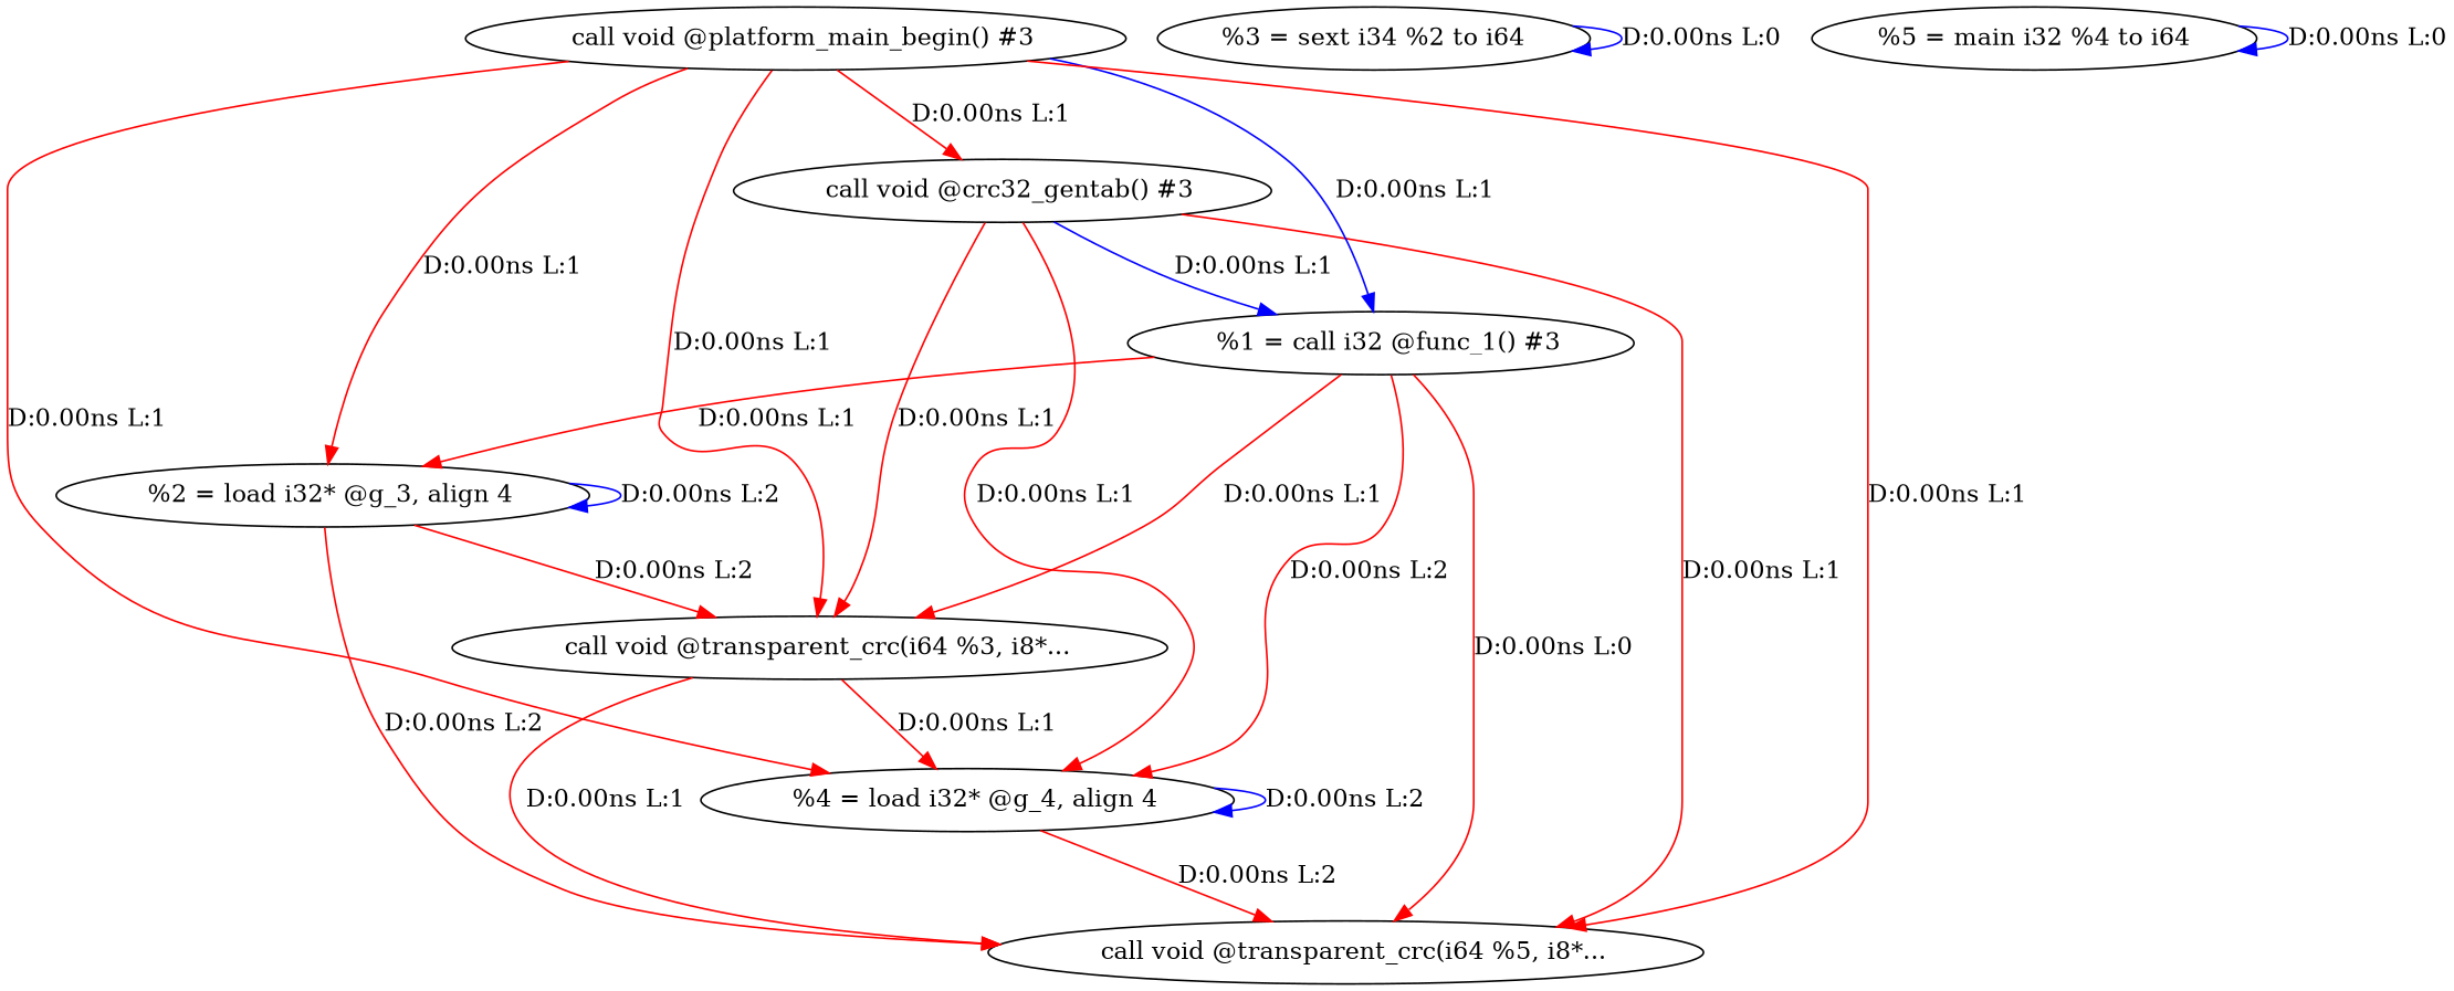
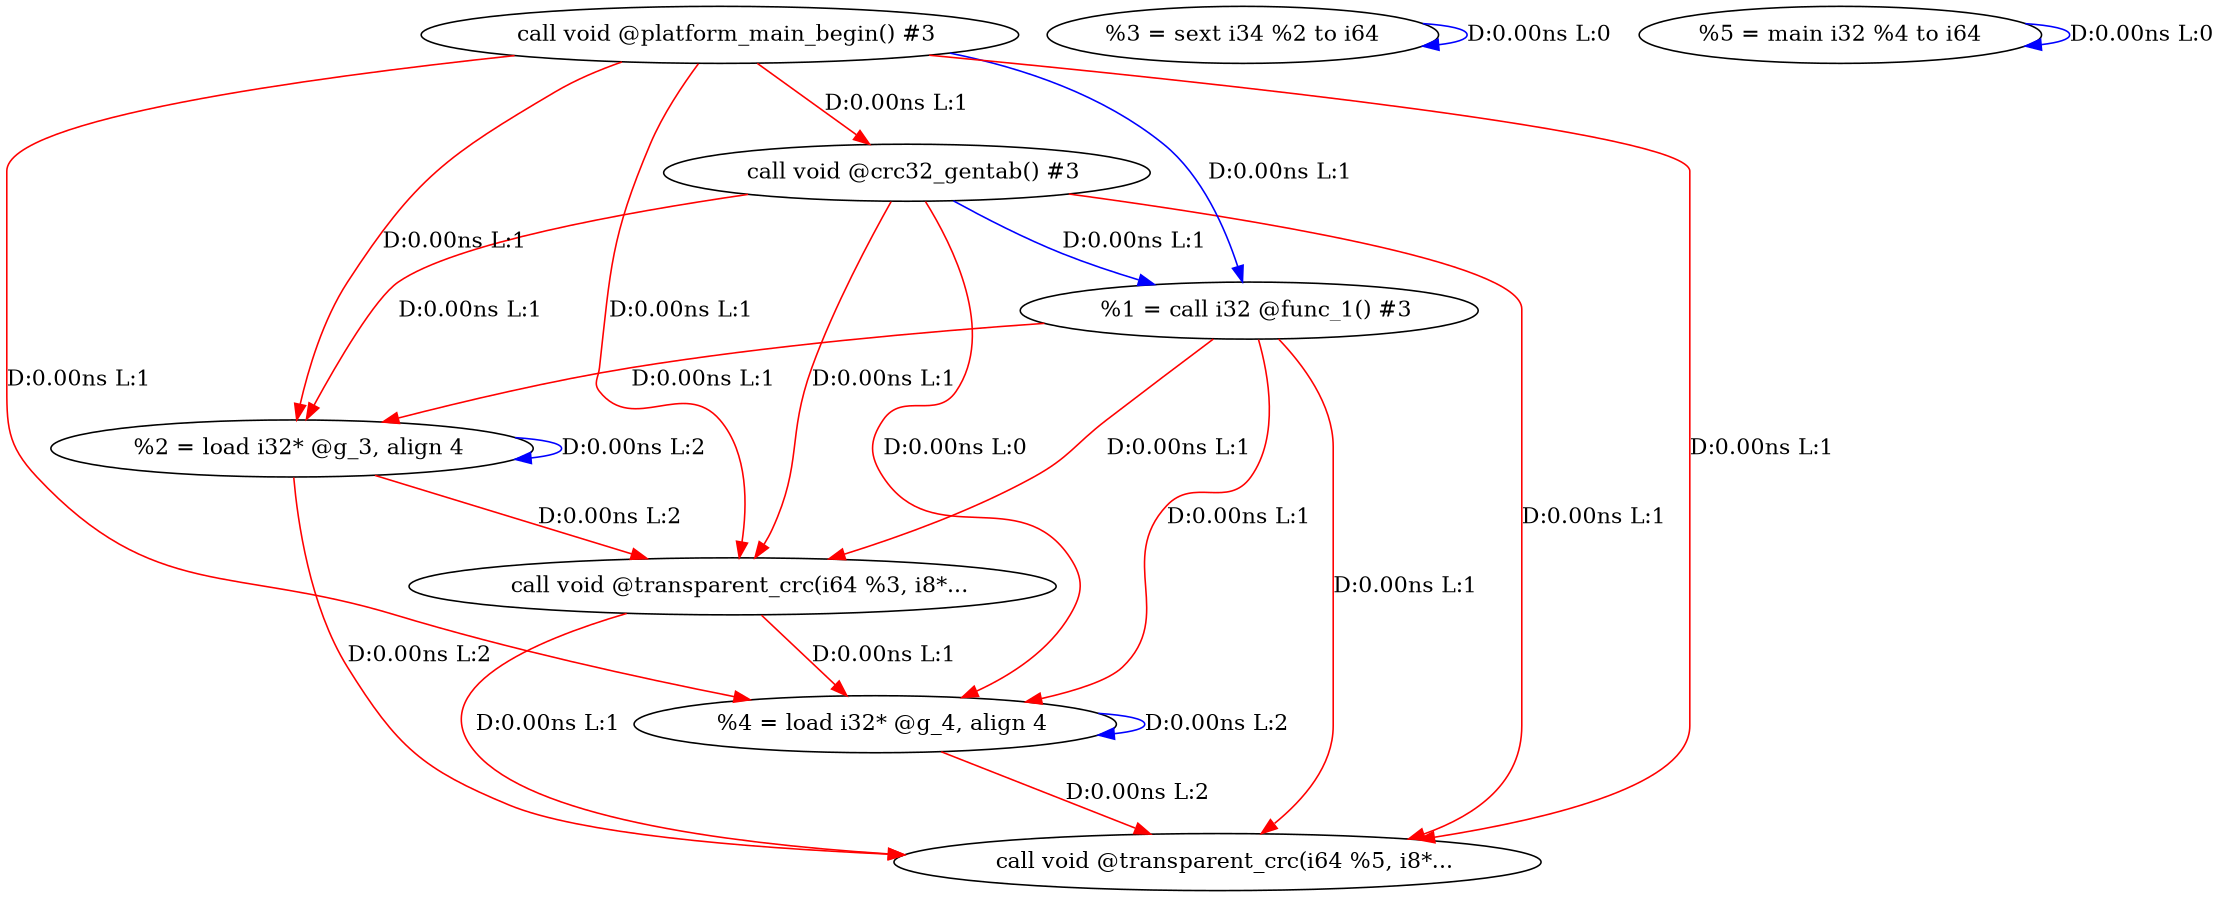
  digraph {
    edge [color=red]
    n1 [label="  call void @crc32_gentab() #3"]
    n2 [label="  %1 = call i32 @func_1() #3"]
    n3 [label="  %2 = load i32* @g_3, align 4"]
    n4 [label="  call void @transparent_crc(i64 %3, i8*..."]
    n5 [label="  %4 = load i32* @g_4, align 4"]
    n6 [label="  call void @transparent_crc(i64 %5, i8*..."]
    n7 [label="  call void @platform_main_begin() #3"]
    n8 [label="%3 = sext i34 %2 to i64"]
    n9 [label="%5 = main i32 %4 to i64"]
    n1 -> n2 [color=blue label="D:0.00ns L:1"]
+   n1 -> n3 [label="D:0.00ns L:1"]
    n1 -> n4 [label="D:0.00ns L:1"]
-   n1 -> n5 [label="D:0.00ns L:1"]
+   n1 -> n5 [label="D:0.00ns L:0"]
    n1 -> n6 [label="D:0.00ns L:1"]
    n2 -> n3 [label="D:0.00ns L:1"]
    n2 -> n4 [label="D:0.00ns L:1"]
-   n2 -> n5 [label="D:0.00ns L:2"]
-   n2 -> n6 [label="D:0.00ns L:0"]
+   n2 -> n5 [label="D:0.00ns L:1"]
+   n2 -> n6 [label="D:0.00ns L:1"]
    n3 -> n3 [color=blue label="D:0.00ns L:2"]
    n3 -> n4 [label="D:0.00ns L:2"]
    n3 -> n6 [label="D:0.00ns L:2"]
    n4 -> n5 [label="D:0.00ns L:1"]
    n4 -> n6 [label="D:0.00ns L:1"]
    n5 -> n5 [color=blue label="D:0.00ns L:2"]
    n5 -> n6 [label="D:0.00ns L:2"]
    n7 -> n1 [label="D:0.00ns L:1"]
    n7 -> n2 [color=blue label="D:0.00ns L:1"]
    n7 -> n3 [label="D:0.00ns L:1"]
    n7 -> n4 [label="D:0.00ns L:1"]
    n7 -> n5 [label="D:0.00ns L:1"]
    n7 -> n6 [label="D:0.00ns L:1"]
    n8 -> n8 [color=blue label="D:0.00ns L:0"]
    n9 -> n9 [color=blue label="D:0.00ns L:0"]
  }
